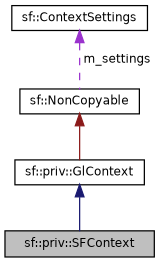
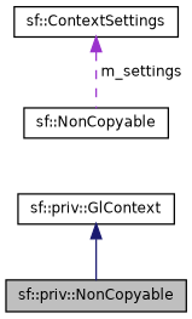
  digraph {
    node [color=black fillcolor=white fontname=Helvetica fontsize=10 shape=record style=filled]
    edge [dir=back fontname=Helvetica fontsize=10 labelfontname=Helvetica labelfontsize=10 style=solid]
-   n1 [fillcolor=grey75 fontcolor=black height=0.2 label="sf::priv::SFContext" width=0.4]
+   n1 [fillcolor=grey75 fontcolor=black height=0.2 label="sf::priv::NonCopyable" width=0.4]
    n2 [height=0.2 label="sf::priv::GlContext" width=0.4]
    n3 [height=0.2 label="sf::NonCopyable" width=0.4]
    n4 [height=0.2 label="sf::ContextSettings" width=0.4]
    n2 -> n1 [color=midnightblue]
-   n3 -> n2 [color=firebrick4]
    n4 -> n3 [color=darkorchid3 label=" m_settings" style=dashed]
  }
